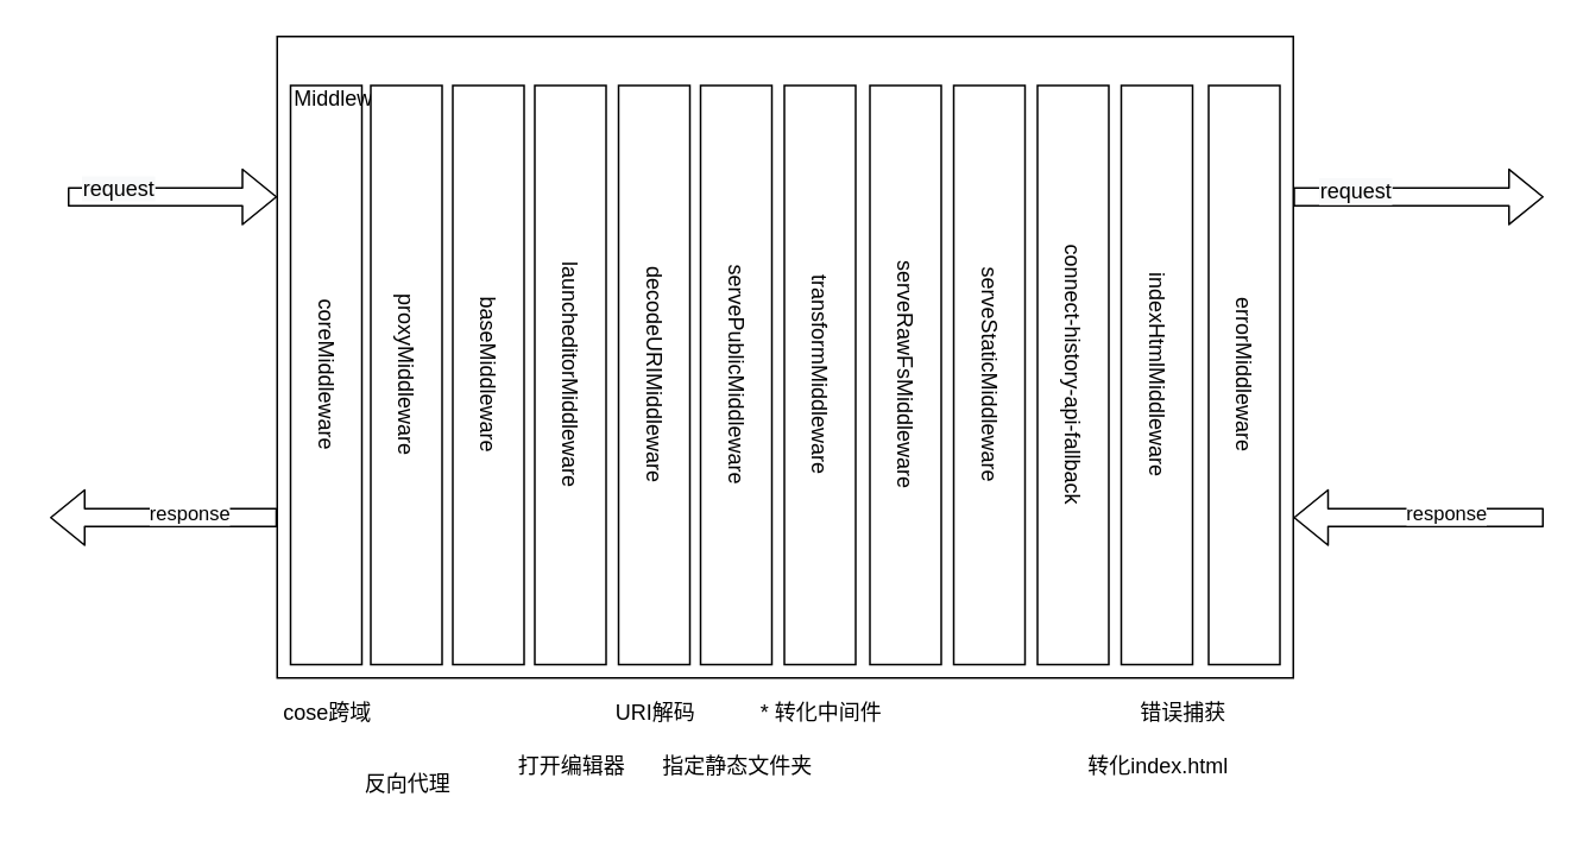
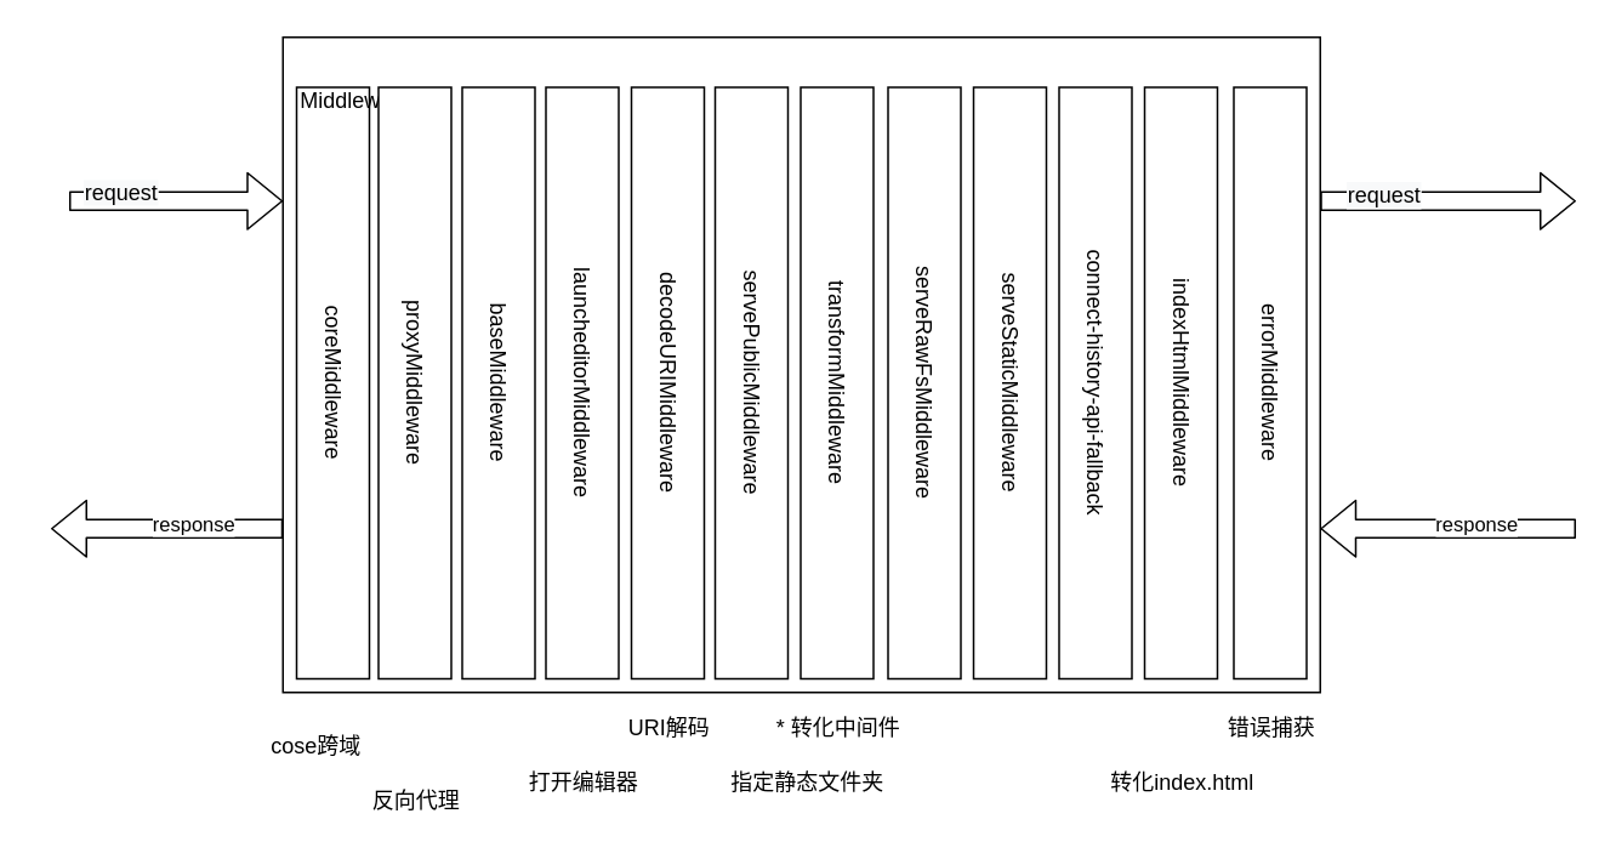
  <mxCell id="0" />
  <mxCell id="1" parent="0" />
  <mxCell id="2" value="" style="rounded=0;whiteSpace=wrap;html=1;" vertex="1" parent="1"><mxGeometry x="155" y="20" width="570" height="360" as="geometry" /></mxCell>
  <mxCell id="3" value="coreMiddleware" style="rounded=0;whiteSpace=wrap;html=1;rotation=90;" vertex="1" parent="1"><mxGeometry x="20" y="190" width="325" height="40" as="geometry" /></mxCell>
  <mxCell id="4" value="Middlewares" style="text;html=1;align=center;verticalAlign=middle;resizable=0;points=[];autosize=1;" vertex="1" parent="1"><mxGeometry x="157.5" y="45" width="80" height="20" as="geometry" /></mxCell>
  <mxCell id="5" value="" style="shape=flexArrow;endArrow=classic;html=1;entryX=0;entryY=0.25;entryDx=0;entryDy=0;" edge="1" parent="1" target="2"><mxGeometry width="50" height="50" relative="1" as="geometry"><mxPoint x="37.5" y="110" as="sourcePoint" /><mxPoint x="65" y="210" as="targetPoint" /></mxGeometry></mxCell>
  <mxCell id="6" value="&lt;span style=&quot;font-size: 12px ; background-color: rgb(248 , 249 , 250)&quot;&gt;request&lt;/span&gt;" style="edgeLabel;html=1;align=center;verticalAlign=middle;resizable=0;points=[];" vertex="1" connectable="0" parent="5"><mxGeometry x="-0.52" y="4" relative="1" as="geometry"><mxPoint as="offset" /></mxGeometry></mxCell>
  <mxCell id="7" value="proxyMiddleware" style="rounded=0;whiteSpace=wrap;html=1;rotation=90;" vertex="1" parent="1"><mxGeometry x="65" y="190" width="325" height="40" as="geometry" /></mxCell>
  <mxCell id="8" value="baseMiddleware" style="rounded=0;whiteSpace=wrap;html=1;rotation=90;" vertex="1" parent="1"><mxGeometry x="111" y="190" width="325" height="40" as="geometry" /></mxCell>
  <mxCell id="9" value="launcheditorMiddleware" style="rounded=0;whiteSpace=wrap;html=1;rotation=90;" vertex="1" parent="1"><mxGeometry x="157" y="190" width="325" height="40" as="geometry" /></mxCell>
  <mxCell id="10" value="decodeURIMiddleware" style="rounded=0;whiteSpace=wrap;html=1;rotation=90;" vertex="1" parent="1"><mxGeometry x="204" y="190" width="325" height="40" as="geometry" /></mxCell>
  <mxCell id="11" value="servePublicMiddleware" style="rounded=0;whiteSpace=wrap;html=1;rotation=90;" vertex="1" parent="1"><mxGeometry x="250" y="190" width="325" height="40" as="geometry" /></mxCell>
  <mxCell id="12" value="transformMiddleware" style="rounded=0;whiteSpace=wrap;html=1;rotation=90;" vertex="1" parent="1"><mxGeometry x="297" y="190" width="325" height="40" as="geometry" /></mxCell>
  <mxCell id="13" value="serveRawFsMiddleware" style="rounded=0;whiteSpace=wrap;html=1;rotation=90;" vertex="1" parent="1"><mxGeometry x="345" y="190" width="325" height="40" as="geometry" /></mxCell>
  <mxCell id="14" value="serveStaticMiddleware" style="rounded=0;whiteSpace=wrap;html=1;rotation=90;" vertex="1" parent="1"><mxGeometry x="392" y="190" width="325" height="40" as="geometry" /></mxCell>
  <mxCell id="15" value="connect-history-api-fallback" style="rounded=0;whiteSpace=wrap;html=1;rotation=90;" vertex="1" parent="1"><mxGeometry x="439" y="190" width="325" height="40" as="geometry" /></mxCell>
  <mxCell id="16" value="indexHtmlMiddleware" style="rounded=0;whiteSpace=wrap;html=1;rotation=90;" vertex="1" parent="1"><mxGeometry x="486" y="190" width="325" height="40" as="geometry" /></mxCell>
  <mxCell id="17" value="errorMiddleware" style="rounded=0;whiteSpace=wrap;html=1;rotation=90;" vertex="1" parent="1"><mxGeometry x="535" y="190" width="325" height="40" as="geometry" /></mxCell>
  <mxCell id="18" value="" style="shape=flexArrow;endArrow=classic;html=1;exitX=0;exitY=0.75;exitDx=0;exitDy=0;" edge="1" parent="1" source="2"><mxGeometry width="50" height="50" relative="1" as="geometry"><mxPoint x="-15" y="240" as="sourcePoint" /><mxPoint x="27.5" y="290" as="targetPoint" /></mxGeometry></mxCell>
  <mxCell id="19" value="response" style="edgeLabel;html=1;align=center;verticalAlign=middle;resizable=0;points=[];" vertex="1" connectable="0" parent="18"><mxGeometry x="-0.213" y="-3" relative="1" as="geometry"><mxPoint as="offset" /></mxGeometry></mxCell>
  <mxCell id="20" value="" style="shape=flexArrow;endArrow=classic;html=1;exitX=1;exitY=0.25;exitDx=0;exitDy=0;" edge="1" parent="1" source="2"><mxGeometry width="50" height="50" relative="1" as="geometry"><mxPoint x="755" y="120" as="sourcePoint" /><mxPoint x="865.5" y="110" as="targetPoint" /></mxGeometry></mxCell>
  <mxCell id="21" value="&lt;span style=&quot;font-size: 12px ; background-color: rgb(248 , 249 , 250)&quot;&gt;request&lt;/span&gt;" style="edgeLabel;html=1;align=center;verticalAlign=middle;resizable=0;points=[];" vertex="1" connectable="0" parent="20"><mxGeometry x="-0.52" y="4" relative="1" as="geometry"><mxPoint as="offset" /></mxGeometry></mxCell>
  <mxCell id="22" value="" style="shape=flexArrow;endArrow=classic;html=1;entryX=1;entryY=0.75;entryDx=0;entryDy=0;" edge="1" parent="1" target="2"><mxGeometry width="50" height="50" relative="1" as="geometry"><mxPoint x="865.5" y="290" as="sourcePoint" /><mxPoint x="755" y="290" as="targetPoint" /></mxGeometry></mxCell>
  <mxCell id="23" value="response" style="edgeLabel;html=1;align=center;verticalAlign=middle;resizable=0;points=[];" vertex="1" connectable="0" parent="22"><mxGeometry x="-0.213" y="-3" relative="1" as="geometry"><mxPoint as="offset" /></mxGeometry></mxCell>
- <mxCell id="24" value="cose跨域" style="text;html=1;align=center;verticalAlign=middle;resizable=0;points=[];autosize=1;" vertex="1" parent="1"><mxGeometry x="152.5" y="390" width="60" height="20" as="geometry" /></mxCell>
+ <mxCell id="24" value="cose跨域" style="text;html=1;align=center;verticalAlign=middle;resizable=0;points=[];autosize=1;" vertex="1" parent="1"><mxGeometry x="142.5" y="400" width="60" height="20" as="geometry" /></mxCell>
  <mxCell id="25" value="反向代理" style="text;html=1;align=center;verticalAlign=middle;resizable=0;points=[];autosize=1;" vertex="1" parent="1"><mxGeometry x="197.5" y="430" width="60" height="20" as="geometry" /></mxCell>
  <mxCell id="26" value="打开编辑器" style="text;html=1;align=center;verticalAlign=middle;resizable=0;points=[];autosize=1;" vertex="1" parent="1"><mxGeometry x="280" y="420" width="80" height="20" as="geometry" /></mxCell>
  <mxCell id="27" value="URI解码" style="text;html=1;align=center;verticalAlign=middle;resizable=0;points=[];autosize=1;" vertex="1" parent="1"><mxGeometry x="336.5" y="390" width="60" height="20" as="geometry" /></mxCell>
- <mxCell id="28" value="指定静态文件夹" style="text;html=1;align=center;verticalAlign=middle;resizable=0;points=[];autosize=1;" vertex="1" parent="1"><mxGeometry x="362.5" y="420" width="100" height="20" as="geometry" /></mxCell>
+ <mxCell id="28" value="指定静态文件夹" style="text;html=1;align=center;verticalAlign=middle;resizable=0;points=[];autosize=1;" vertex="1" parent="1"><mxGeometry x="392.5" y="420" width="100" height="20" as="geometry" /></mxCell>
  <mxCell id="29" value="* 转化中间件" style="text;html=1;align=center;verticalAlign=middle;resizable=0;points=[];autosize=1;" vertex="1" parent="1"><mxGeometry x="419.5" y="390" width="80" height="20" as="geometry" /></mxCell>
  <mxCell id="30" value="转化index.html" style="text;html=1;align=center;verticalAlign=middle;resizable=0;points=[];autosize=1;" vertex="1" parent="1"><mxGeometry x="603.5" y="420" width="90" height="20" as="geometry" /></mxCell>
- <mxCell id="31" value="错误捕获" style="text;html=1;align=center;verticalAlign=middle;resizable=0;points=[];autosize=1;" vertex="1" parent="1"><mxGeometry x="632.5" y="390" width="60" height="20" as="geometry" /></mxCell>
+ <mxCell id="31" value="错误捕获" style="text;html=1;align=center;verticalAlign=middle;resizable=0;points=[];autosize=1;" vertex="1" parent="1"><mxGeometry x="667.5" y="390" width="60" height="20" as="geometry" /></mxCell>
